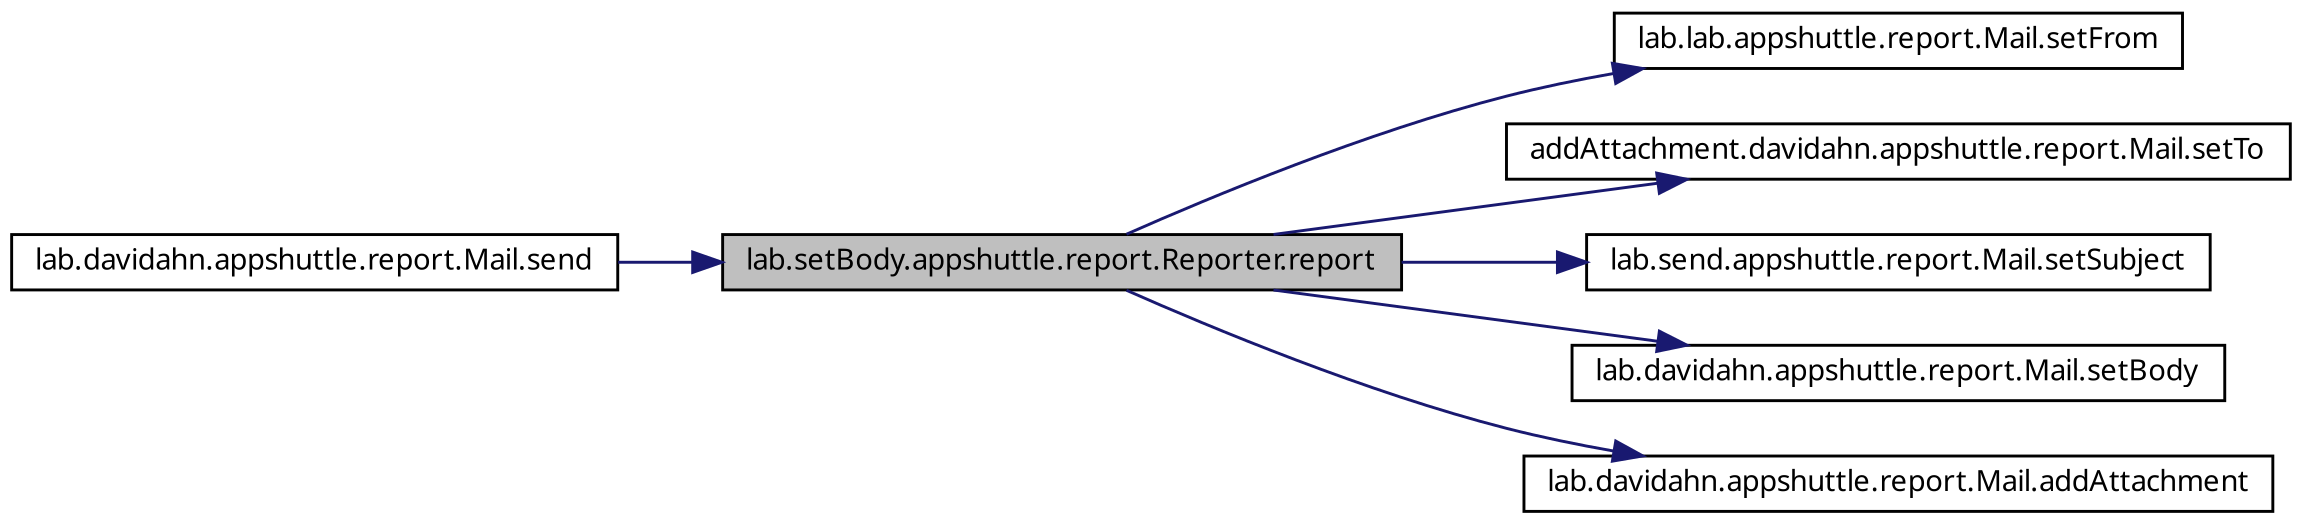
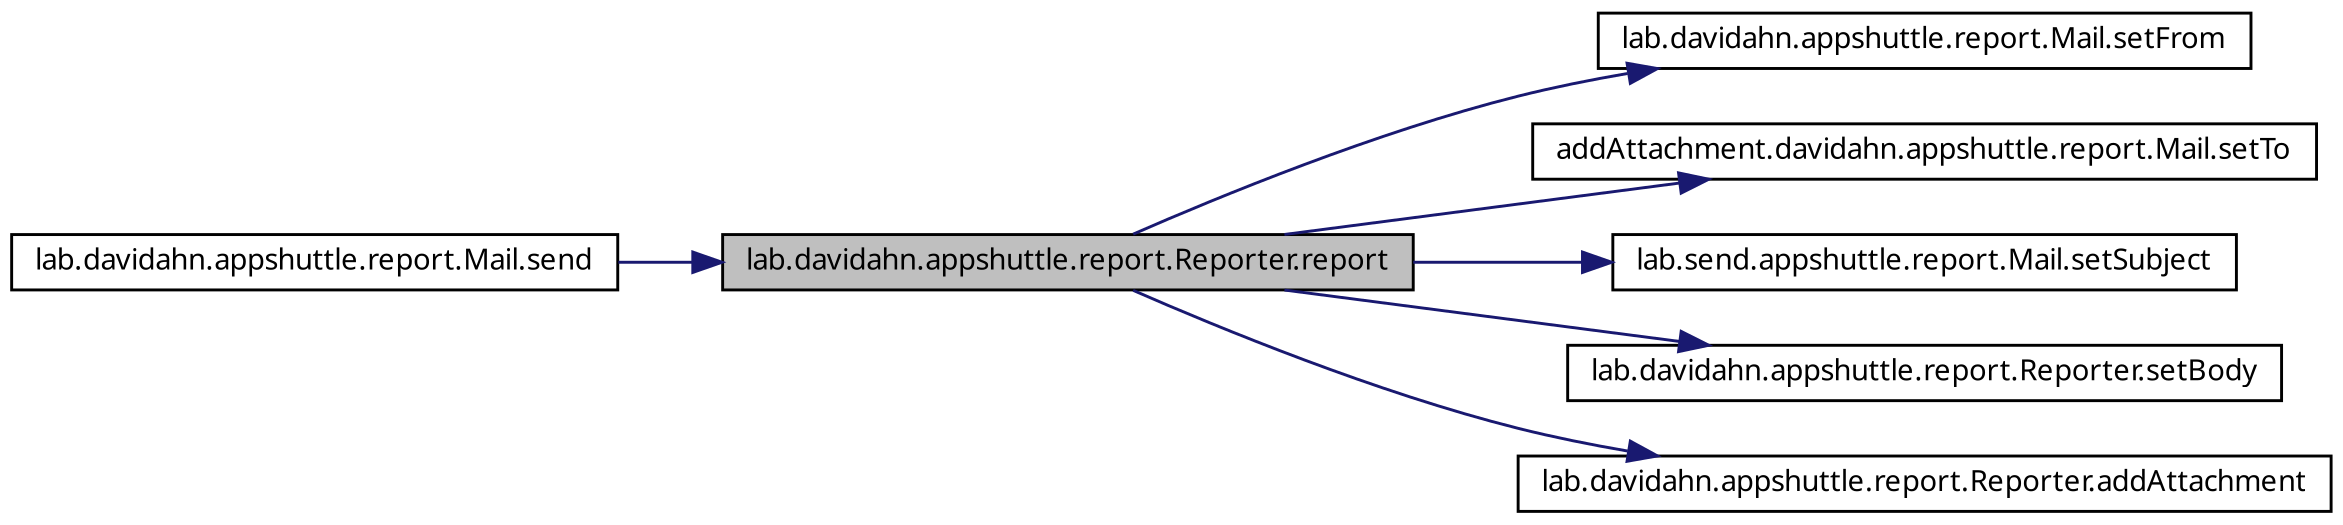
  digraph {
    fontname="Noto Sans"
    rankdir=LR
    node [color=black fillcolor=white fontname="Noto Sans" fontsize=10 shape=record style=filled]
    edge [color=midnightblue fontname="Noto Sans" fontsize=10 labelfontname=Helvetica labelfontsize=10 style=solid]
-   n1 [fillcolor=grey75 fontcolor=black height=0.2 label="lab.setBody.appshuttle.report.Reporter.report" width=0.4]
-   n2 [height=0.2 label="lab.lab.appshuttle.report.Mail.setFrom" width=0.4]
+   n1 [fillcolor=grey75 fontcolor=black height=0.2 label="lab.davidahn.appshuttle.report.Reporter.report" width=0.4]
+   n2 [height=0.2 label="lab.davidahn.appshuttle.report.Mail.setFrom" width=0.4]
    n3 [height=0.2 label="addAttachment.davidahn.appshuttle.report.Mail.setTo" width=0.4]
    n4 [height=0.2 label="lab.send.appshuttle.report.Mail.setSubject" width=0.4]
-   n5 [height=0.2 label="lab.davidahn.appshuttle.report.Mail.setBody" width=0.4]
-   n6 [height=0.2 label="lab.davidahn.appshuttle.report.Mail.addAttachment" width=0.4]
+   n5 [height=0.2 label="lab.davidahn.appshuttle.report.Reporter.setBody" width=0.4]
+   n6 [height=0.2 label="lab.davidahn.appshuttle.report.Reporter.addAttachment" width=0.4]
    n7 [height=0.2 label="lab.davidahn.appshuttle.report.Mail.send" width=0.4]
    n1 -> n2
    n1 -> n3
    n1 -> n4
    n1 -> n5
    n1 -> n6
    n7 -> n1
  }
